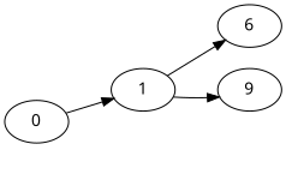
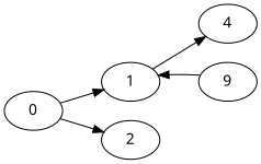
  digraph {
    fontname="Noto Sans"
    rankdir=LR
    node [Processor=0 Weight=5 fontname="Noto Sans"]
    edge [fontname="Noto Sans"]
    0 [Start=0]
    1 [Start=5 Weight=6]
-   4 [Start=16 Weight=4 label=6]
+   2 [Start=11]
+   4 [Start=16 Weight=4]
    n5 [Processor=1 Start=15 Weight=7 label=9]
    0 -> 1 [Weight=15]
+   0 -> 2 [Weight=11]
    1 -> 4 [Weight=19]
-   1 -> n5 [Weight=4]
+   n5 -> 1 [Weight=4]
  }
